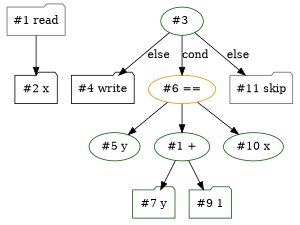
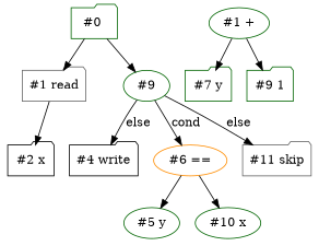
  digraph {
    node [color=darkgreen shape=folder]
    "#1 read" [color=gray40]
-   "#3 " [shape=ellipse]
+   "#0 "
+   "#3 " [shape=ellipse label="#9"]
    "#2 x" [color=black]
    "#4 write" [color=black]
    "#6 ==" [color=darkorange shape=ellipse]
    "#11 skip" [color=gray40]
    "#5 y" [shape=ellipse]
    n9 [label="#1 +" shape=ellipse]
    "#10 x" [shape=ellipse]
    n11 [label="#7 y"]
    "#9 1"
    "#1 read" -> "#2 x"
+   "#0 " -> "#1 read"
+   "#0 " -> "#3 "
    "#3 " -> "#4 write" [label=else]
    "#3 " -> "#6 ==" [label=cond]
    "#3 " -> "#11 skip" [label=else]
    "#6 ==" -> "#5 y"
-   "#6 ==" -> n9
    "#6 ==" -> "#10 x"
    n9 -> n11
    n9 -> "#9 1"
  }
